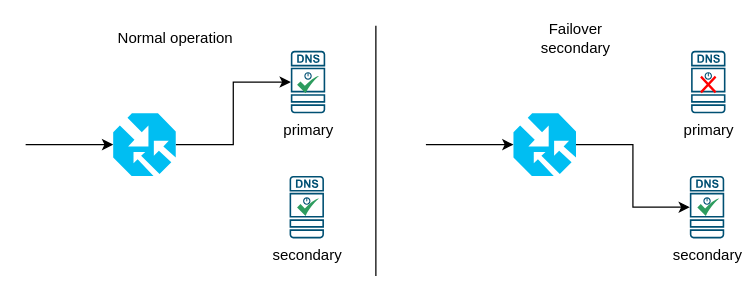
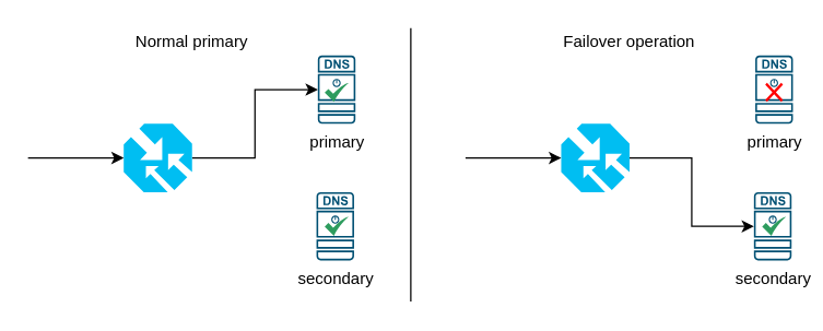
  <mxCell id="0" />
  <mxCell id="1" parent="0" />
  <mxCell id="2" value="primary" style="points=[[0.015,0.015,0],[0.985,0.015,0],[0.985,0.985,0],[0.015,0.985,0],[0.25,0,0],[0.5,0,0],[0.75,0,0],[1,0.25,0],[1,0.5,0],[1,0.75,0],[0.75,1,0],[0.5,1,0],[0.25,1,0],[0,0.75,0],[0,0.5,0],[0,0.25,0]];verticalLabelPosition=bottom;html=1;verticalAlign=top;aspect=fixed;align=center;pointerEvents=1;shape=mxgraph.cisco19.dns_server;fillColor=#005073;strokeColor=none;" vertex="1" parent="1"><mxGeometry x="232" y="40" width="27.5" height="50" as="geometry" /></mxCell>
  <mxCell id="3" style="edgeStyle=orthogonalEdgeStyle;rounded=0;orthogonalLoop=1;jettySize=auto;html=1;exitX=1;exitY=0.5;exitDx=0;exitDy=0;exitPerimeter=0;entryX=0;entryY=0.5;entryDx=0;entryDy=0;entryPerimeter=0;" edge="1" parent="1" source="4" target="2"><mxGeometry relative="1" as="geometry" /></mxCell>
  <mxCell id="4" value="" style="verticalLabelPosition=bottom;html=1;verticalAlign=top;align=center;strokeColor=none;fillColor=#00BEF2;shape=mxgraph.azure.traffic_manager;pointerEvents=1;" vertex="1" parent="1"><mxGeometry x="90" y="90" width="50" height="50" as="geometry" /></mxCell>
  <mxCell id="5" value="secondary" style="points=[[0.015,0.015,0],[0.985,0.015,0],[0.985,0.985,0],[0.015,0.985,0],[0.25,0,0],[0.5,0,0],[0.75,0,0],[1,0.25,0],[1,0.5,0],[1,0.75,0],[0.75,1,0],[0.5,1,0],[0.25,1,0],[0,0.75,0],[0,0.5,0],[0,0.25,0]];verticalLabelPosition=bottom;html=1;verticalAlign=top;aspect=fixed;align=center;pointerEvents=1;shape=mxgraph.cisco19.dns_server;fillColor=#005073;strokeColor=none;" vertex="1" parent="1"><mxGeometry x="231" y="140" width="27.5" height="50" as="geometry" /></mxCell>
  <mxCell id="6" value="" style="endArrow=classic;html=1;entryX=0;entryY=0.5;entryDx=0;entryDy=0;entryPerimeter=0;" edge="1" parent="1" target="4"><mxGeometry width="50" height="50" relative="1" as="geometry"><mxPoint x="20" y="115" as="sourcePoint" /><mxPoint x="70" y="120" as="targetPoint" /></mxGeometry></mxCell>
  <mxCell id="7" value="" style="html=1;aspect=fixed;strokeColor=none;shadow=0;align=center;verticalAlign=top;fillColor=#2D9C5E;shape=mxgraph.gcp2.check" vertex="1" parent="1"><mxGeometry x="237" y="60" width="17.5" height="14" as="geometry" /></mxCell>
  <mxCell id="8" value="" style="html=1;aspect=fixed;strokeColor=none;shadow=0;align=center;verticalAlign=top;fillColor=#2D9C5E;shape=mxgraph.gcp2.check" vertex="1" parent="1"><mxGeometry x="237" y="158" width="17.5" height="14" as="geometry" /></mxCell>
  <mxCell id="9" value="primary" style="points=[[0.015,0.015,0],[0.985,0.015,0],[0.985,0.985,0],[0.015,0.985,0],[0.25,0,0],[0.5,0,0],[0.75,0,0],[1,0.25,0],[1,0.5,0],[1,0.75,0],[0.75,1,0],[0.5,1,0],[0.25,1,0],[0,0.75,0],[0,0.5,0],[0,0.25,0]];verticalLabelPosition=bottom;html=1;verticalAlign=top;aspect=fixed;align=center;pointerEvents=1;shape=mxgraph.cisco19.dns_server;fillColor=#005073;strokeColor=none;" vertex="1" parent="1"><mxGeometry x="552" y="40" width="27.5" height="50" as="geometry" /></mxCell>
  <mxCell id="10" style="edgeStyle=orthogonalEdgeStyle;rounded=0;orthogonalLoop=1;jettySize=auto;html=1;exitX=1;exitY=0.5;exitDx=0;exitDy=0;exitPerimeter=0;entryX=0;entryY=0.5;entryDx=0;entryDy=0;entryPerimeter=0;" edge="1" parent="1" source="11" target="12"><mxGeometry relative="1" as="geometry" /></mxCell>
  <mxCell id="11" value="" style="verticalLabelPosition=bottom;html=1;verticalAlign=top;align=center;strokeColor=none;fillColor=#00BEF2;shape=mxgraph.azure.traffic_manager;pointerEvents=1;" vertex="1" parent="1"><mxGeometry x="410" y="90" width="50" height="50" as="geometry" /></mxCell>
  <mxCell id="12" value="secondary" style="points=[[0.015,0.015,0],[0.985,0.015,0],[0.985,0.985,0],[0.015,0.985,0],[0.25,0,0],[0.5,0,0],[0.75,0,0],[1,0.25,0],[1,0.5,0],[1,0.75,0],[0.75,1,0],[0.5,1,0],[0.25,1,0],[0,0.75,0],[0,0.5,0],[0,0.25,0]];verticalLabelPosition=bottom;html=1;verticalAlign=top;aspect=fixed;align=center;pointerEvents=1;shape=mxgraph.cisco19.dns_server;fillColor=#005073;strokeColor=none;" vertex="1" parent="1"><mxGeometry x="551" y="140" width="27.5" height="50" as="geometry" /></mxCell>
  <mxCell id="13" value="" style="endArrow=classic;html=1;entryX=0;entryY=0.5;entryDx=0;entryDy=0;entryPerimeter=0;" edge="1" parent="1" target="11"><mxGeometry width="50" height="50" relative="1" as="geometry"><mxPoint x="340" y="115" as="sourcePoint" /><mxPoint x="390" y="120" as="targetPoint" /></mxGeometry></mxCell>
  <mxCell id="14" value="" style="html=1;aspect=fixed;strokeColor=none;shadow=0;align=center;verticalAlign=top;fillColor=#2D9C5E;shape=mxgraph.gcp2.check" vertex="1" parent="1"><mxGeometry x="557" y="158" width="17.5" height="14" as="geometry" /></mxCell>
  <mxCell id="15" value="" style="shape=mxgraph.mockup.markup.redX;fillColor=#ff0000;html=1;shadow=0;strokeColor=none;" vertex="1" parent="1"><mxGeometry x="559.25" y="60" width="13" height="14" as="geometry" /></mxCell>
  <mxCell id="16" value="" style="endArrow=none;html=1;" edge="1" parent="1"><mxGeometry width="50" height="50" relative="1" as="geometry"><mxPoint x="300" y="220" as="sourcePoint" /><mxPoint x="300" y="20" as="targetPoint" /></mxGeometry></mxCell>
- <mxCell id="17" value="Normal operation" style="text;html=1;strokeColor=none;fillColor=none;align=center;verticalAlign=middle;whiteSpace=wrap;rounded=0;" vertex="1" parent="1"><mxGeometry x="90" y="20" width="100" height="20" as="geometry" /></mxCell>
- <mxCell id="18" value="Failover secondary" style="text;html=1;strokeColor=none;fillColor=none;align=center;verticalAlign=middle;whiteSpace=wrap;rounded=0;" vertex="1" parent="1"><mxGeometry x="410" y="20" width="100" height="20" as="geometry" /></mxCell>
+ <mxCell id="17" value="Normal primary" style="text;html=1;strokeColor=none;fillColor=none;align=center;verticalAlign=middle;whiteSpace=wrap;rounded=0;" vertex="1" parent="1"><mxGeometry x="90" y="20" width="100" height="20" as="geometry" /></mxCell>
+ <mxCell id="18" value="Failover operation" style="text;html=1;strokeColor=none;fillColor=none;align=center;verticalAlign=middle;whiteSpace=wrap;rounded=0;" vertex="1" parent="1"><mxGeometry x="410" y="20" width="100" height="20" as="geometry" /></mxCell>
